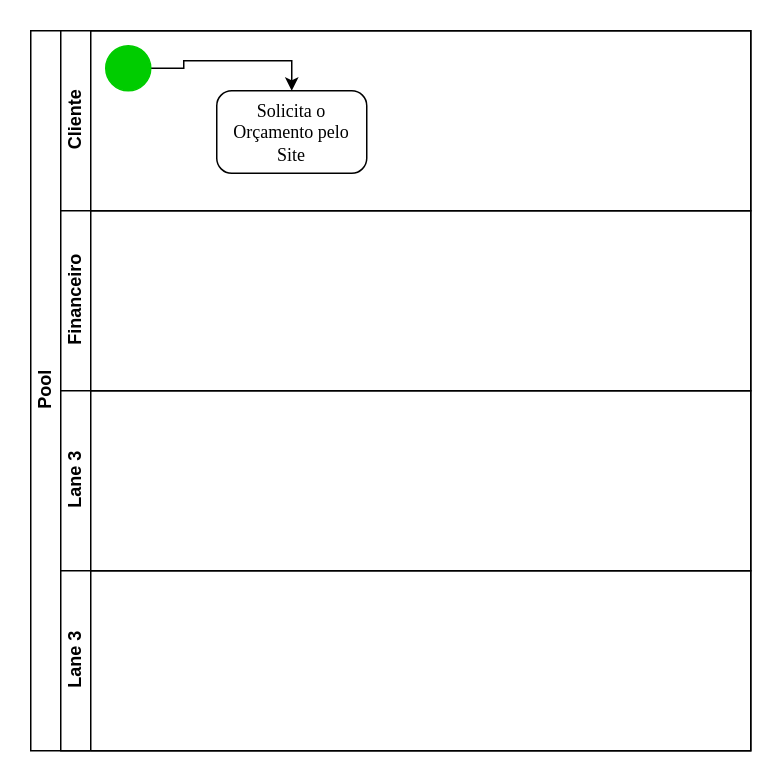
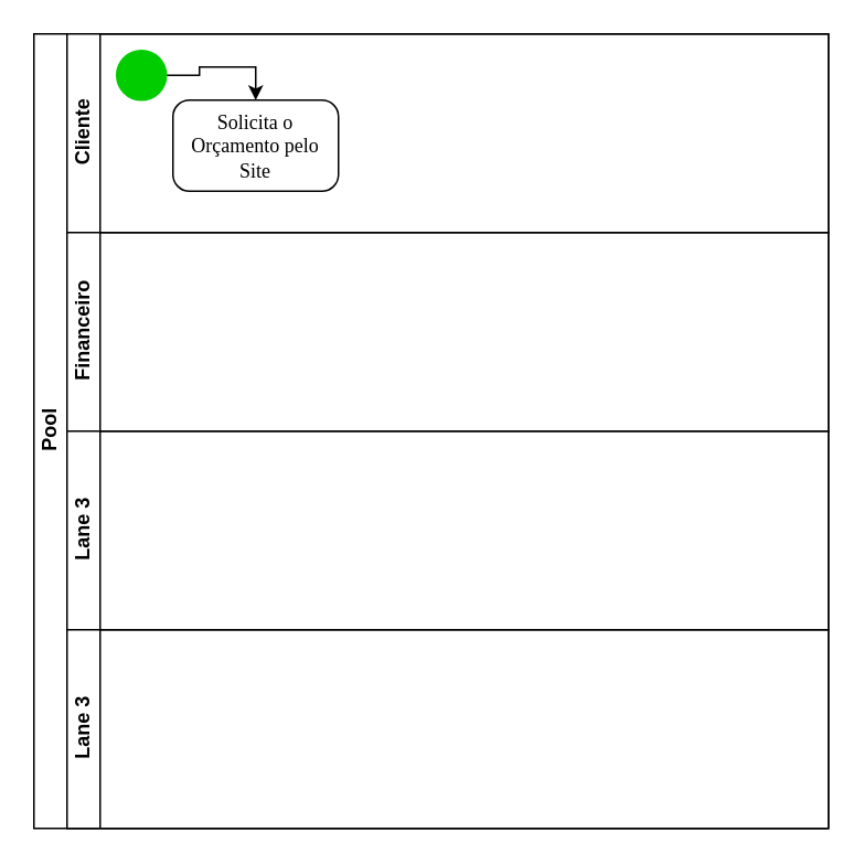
  <mxCell id="0" />
  <mxCell id="1" parent="0" />
  <mxCell id="2" value="Pool" style="swimlane;html=1;childLayout=stackLayout;resizeParent=1;resizeParentMax=0;horizontal=0;startSize=20;horizontalStack=0;" vertex="1" parent="1"><mxGeometry x="20" y="20" width="480" height="480" as="geometry" /></mxCell>
  <mxCell id="3" value="Cliente" style="swimlane;html=1;startSize=20;horizontal=0;" vertex="1" parent="2"><mxGeometry x="20" width="460" height="120" as="geometry" /></mxCell>
- <mxCell id="4" value="Solicita o Orçamento pelo Site" style="points=[[0.25,0,0],[0.5,0,0],[0.75,0,0],[1,0.25,0],[1,0.5,0],[1,0.75,0],[0.75,1,0],[0.5,1,0],[0.25,1,0],[0,0.75,0],[0,0.5,0],[0,0.25,0]];shape=mxgraph.bpmn.task;whiteSpace=wrap;rectStyle=rounded;size=10;taskMarker=abstract;fontFamily=Times New Roman;" vertex="1" parent="3"><mxGeometry x="104" y="40" width="100" height="55" as="geometry" /></mxCell>
+ <mxCell id="4" value="Solicita o Orçamento pelo Site" style="points=[[0.25,0,0],[0.5,0,0],[0.75,0,0],[1,0.25,0],[1,0.5,0],[1,0.75,0],[0.75,1,0],[0.5,1,0],[0.25,1,0],[0,0.75,0],[0,0.5,0],[0,0.25,0]];shape=mxgraph.bpmn.task;whiteSpace=wrap;rectStyle=rounded;size=10;taskMarker=abstract;fontFamily=Times New Roman;" vertex="1" parent="3"><mxGeometry x="64" y="40" width="100" height="55" as="geometry" /></mxCell>
  <mxCell id="5" style="edgeStyle=orthogonalEdgeStyle;rounded=0;orthogonalLoop=1;jettySize=auto;html=1;exitX=1;exitY=0.5;exitDx=0;exitDy=0;exitPerimeter=0;entryX=0.5;entryY=0;entryDx=0;entryDy=0;entryPerimeter=0;" edge="1" parent="3" source="6" target="4"><mxGeometry relative="1" as="geometry" /></mxCell>
  <mxCell id="6" value="" style="points=[[0.145,0.145,0],[0.5,0,0],[0.855,0.145,0],[1,0.5,0],[0.855,0.855,0],[0.5,1,0],[0.145,0.855,0],[0,0.5,0]];shape=mxgraph.bpmn.event;html=1;verticalLabelPosition=bottom;labelBackgroundColor=#ffffff;verticalAlign=top;align=center;perimeter=ellipsePerimeter;outlineConnect=0;aspect=fixed;outline=standard;symbol=general;strokeColor=#00CC00;fillColor=#00CC00;" vertex="1" parent="3"><mxGeometry x="30" y="10" width="30" height="30" as="geometry" /></mxCell>
  <mxCell id="7" value="Financeiro" style="swimlane;html=1;startSize=20;horizontal=0;" vertex="1" parent="2"><mxGeometry x="20" y="120" width="460" height="120" as="geometry" /></mxCell>
  <mxCell id="8" value="Lane 3" style="swimlane;html=1;startSize=20;horizontal=0;" vertex="1" parent="2"><mxGeometry x="20" y="240" width="460" height="120" as="geometry" /></mxCell>
  <mxCell id="9" value="Lane 3" style="swimlane;html=1;startSize=20;horizontal=0;" vertex="1" parent="2"><mxGeometry x="20" y="360" width="460" height="120" as="geometry" /></mxCell>
